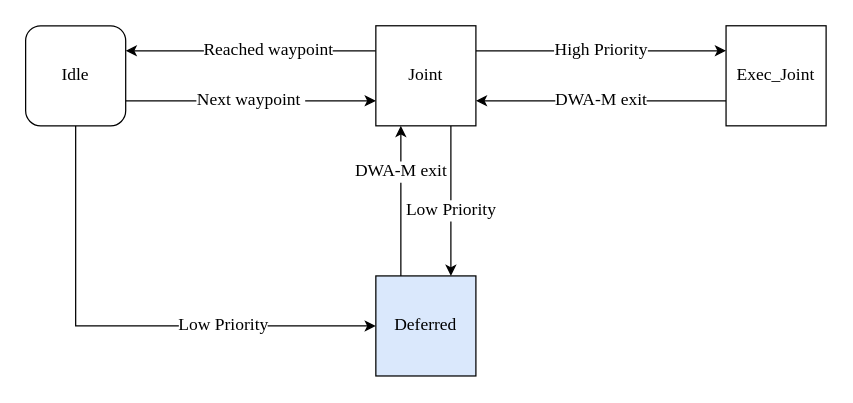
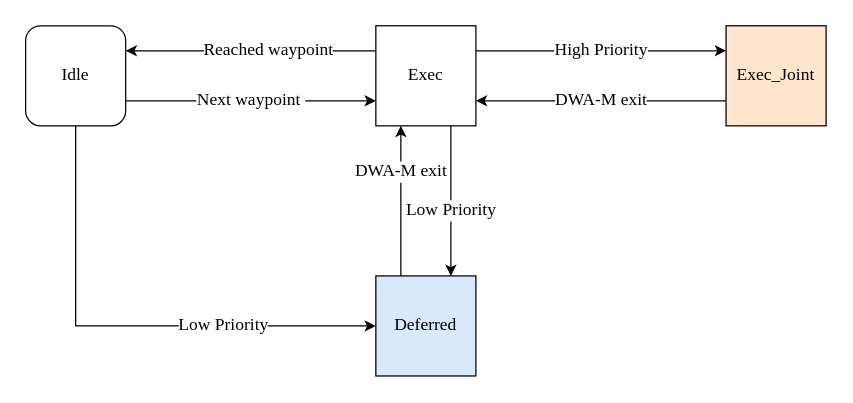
  <mxCell id="0" />
  <mxCell id="1" parent="0" />
  <mxCell id="2" value="Next waypoint&amp;nbsp;" style="edgeStyle=orthogonalEdgeStyle;rounded=0;orthogonalLoop=1;jettySize=auto;html=1;exitX=1;exitY=0.75;exitDx=0;exitDy=0;entryX=0;entryY=0.75;entryDx=0;entryDy=0;fontFamily=Comptuer Modern;fontSource=http%3A%2F%2Fmirrors.ctan.org%2Ffonts%2Fcm-unicode%2Ffonts%2Fotf%2Fcmunbxo.otf;fontSize=14;" edge="1" parent="1" source="4" target="8"><mxGeometry relative="1" as="geometry" /></mxCell>
  <mxCell id="3" value="Low Priority" style="edgeStyle=orthogonalEdgeStyle;rounded=0;orthogonalLoop=1;jettySize=auto;html=1;exitX=0.5;exitY=1;exitDx=0;exitDy=0;entryX=0;entryY=0.5;entryDx=0;entryDy=0;fontFamily=Comptuer Modern;fontSource=http%3A%2F%2Fmirrors.ctan.org%2Ffonts%2Fcm-unicode%2Ffonts%2Fotf%2Fcmunbxo.otf;fontSize=14;" edge="1" parent="1" source="4" target="10"><mxGeometry x="0.389" relative="1" as="geometry"><mxPoint as="offset" /></mxGeometry></mxCell>
  <mxCell id="4" value="Idle" style="whiteSpace=wrap;html=1;fontFamily=Comptuer Modern;fontSource=http%3A%2F%2Fmirrors.ctan.org%2Ffonts%2Fcm-unicode%2Ffonts%2Fotf%2Fcmunbxo.otf;fontSize=14;rounded=1;" vertex="1" parent="1"><mxGeometry x="20" y="20" width="80" height="80" as="geometry" /></mxCell>
  <mxCell id="5" value="Low Priority" style="edgeStyle=orthogonalEdgeStyle;rounded=0;orthogonalLoop=1;jettySize=auto;html=1;exitX=0.75;exitY=1;exitDx=0;exitDy=0;entryX=0.75;entryY=0;entryDx=0;entryDy=0;fontFamily=Comptuer Modern;fontSource=http%3A%2F%2Fmirrors.ctan.org%2Ffonts%2Fcm-unicode%2Ffonts%2Fotf%2Fcmunbxo.otf;fontSize=14;" edge="1" parent="1" source="8" target="10"><mxGeometry x="0.125" relative="1" as="geometry"><mxPoint as="offset" /></mxGeometry></mxCell>
  <mxCell id="6" value="High Priority" style="edgeStyle=orthogonalEdgeStyle;rounded=0;orthogonalLoop=1;jettySize=auto;html=1;exitX=1;exitY=0.25;exitDx=0;exitDy=0;fontFamily=Comptuer Modern;fontSource=http%3A%2F%2Fmirrors.ctan.org%2Ffonts%2Fcm-unicode%2Ffonts%2Fotf%2Fcmunbxo.otf;fontSize=14;entryX=0;entryY=0.25;entryDx=0;entryDy=0;" edge="1" parent="1" source="8" target="12"><mxGeometry relative="1" as="geometry"><mxPoint x="480" y="200" as="targetPoint" /></mxGeometry></mxCell>
  <mxCell id="7" value="Reached waypoint" style="edgeStyle=orthogonalEdgeStyle;rounded=0;orthogonalLoop=1;jettySize=auto;html=1;exitX=0;exitY=0.25;exitDx=0;exitDy=0;entryX=1;entryY=0.25;entryDx=0;entryDy=0;fontFamily=Comptuer Modern;fontSource=http%3A%2F%2Fmirrors.ctan.org%2Ffonts%2Fcm-unicode%2Ffonts%2Fotf%2Fcmunbxo.otf;fontSize=14;" edge="1" parent="1" source="8" target="4"><mxGeometry x="-0.143" relative="1" as="geometry"><mxPoint as="offset" /></mxGeometry></mxCell>
- <mxCell id="8" value="Joint" style="rounded=0;whiteSpace=wrap;html=1;fontFamily=Comptuer Modern;fontSource=http%3A%2F%2Fmirrors.ctan.org%2Ffonts%2Fcm-unicode%2Ffonts%2Fotf%2Fcmunbxo.otf;fontSize=14;" vertex="1" parent="1"><mxGeometry x="300" y="20" width="80" height="80" as="geometry" /></mxCell>
+ <mxCell id="8" value="Exec" style="rounded=0;whiteSpace=wrap;html=1;fontFamily=Comptuer Modern;fontSource=http%3A%2F%2Fmirrors.ctan.org%2Ffonts%2Fcm-unicode%2Ffonts%2Fotf%2Fcmunbxo.otf;fontSize=14;" vertex="1" parent="1"><mxGeometry x="300" y="20" width="80" height="80" as="geometry" /></mxCell>
  <mxCell id="9" value="DWA-M exit" style="edgeStyle=orthogonalEdgeStyle;rounded=0;orthogonalLoop=1;jettySize=auto;html=1;exitX=0.25;exitY=0;exitDx=0;exitDy=0;entryX=0.25;entryY=1;entryDx=0;entryDy=0;fontFamily=Comptuer Modern;fontSource=http%3A%2F%2Fmirrors.ctan.org%2Ffonts%2Fcm-unicode%2Ffonts%2Fotf%2Fcmunbxo.otf;fontSize=14;" edge="1" parent="1" source="10" target="8"><mxGeometry x="0.375" relative="1" as="geometry"><mxPoint as="offset" /></mxGeometry></mxCell>
  <mxCell id="10" value="Deferred" style="rounded=0;whiteSpace=wrap;html=1;fontFamily=Comptuer Modern;fontSource=http%3A%2F%2Fmirrors.ctan.org%2Ffonts%2Fcm-unicode%2Ffonts%2Fotf%2Fcmunbxo.otf;fontSize=14;fillColor=#dae8fc;" vertex="1" parent="1"><mxGeometry x="300" y="220" width="80" height="80" as="geometry" /></mxCell>
  <mxCell id="11" value="DWA-M exit" style="edgeStyle=orthogonalEdgeStyle;rounded=0;orthogonalLoop=1;jettySize=auto;html=1;exitX=0;exitY=0.75;exitDx=0;exitDy=0;entryX=1;entryY=0.75;entryDx=0;entryDy=0;fontFamily=Comptuer Modern;fontSource=http%3A%2F%2Fmirrors.ctan.org%2Ffonts%2Fcm-unicode%2Ffonts%2Fotf%2Fcmunbxo.otf;fontSize=14;" edge="1" parent="1" source="12" target="8"><mxGeometry relative="1" as="geometry"><Array as="points"><mxPoint x="530" y="80" /><mxPoint x="530" y="80" /></Array></mxGeometry></mxCell>
- <mxCell id="12" value="Exec_Joint" style="rounded=0;whiteSpace=wrap;html=1;fontFamily=Comptuer Modern;fontSource=http%3A%2F%2Fmirrors.ctan.org%2Ffonts%2Fcm-unicode%2Ffonts%2Fotf%2Fcmunbxo.otf;fontSize=14;" vertex="1" parent="1"><mxGeometry x="580" y="20" width="80" height="80" as="geometry" /></mxCell>
+ <mxCell id="12" value="Exec_Joint" style="rounded=0;whiteSpace=wrap;html=1;fontFamily=Comptuer Modern;fontSource=http%3A%2F%2Fmirrors.ctan.org%2Ffonts%2Fcm-unicode%2Ffonts%2Fotf%2Fcmunbxo.otf;fontSize=14;fillColor=#ffe6cc;" vertex="1" parent="1"><mxGeometry x="580" y="20" width="80" height="80" as="geometry" /></mxCell>
